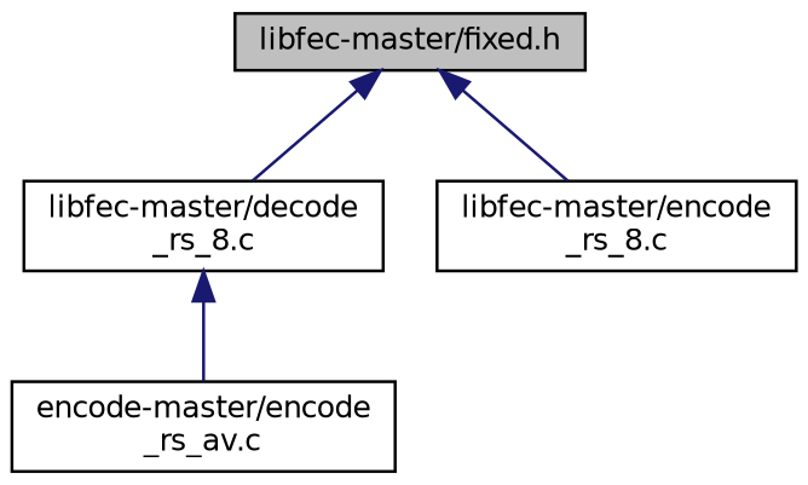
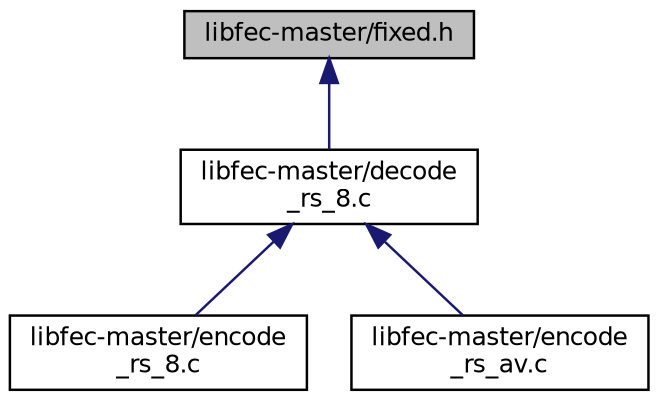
  digraph {
    node [color=black fillcolor=white fontname=Helvetica fontsize=10 shape=record style=filled]
    edge [color=midnightblue dir=back fontname=Helvetica fontsize=10 labelfontname=Helvetica labelfontsize=10 style=solid]
    n1 [fillcolor=grey75 fontcolor=black height=0.2 label="libfec-master/fixed.h" width=0.4]
    n2 [height=0.2 label="libfec-master/decode\l_rs_8.c" width=0.4]
    n3 [height=0.2 label="libfec-master/encode\l_rs_8.c" width=0.4]
-   n4 [height=0.2 label="encode-master/encode\l_rs_av.c" width=0.4]
+   n4 [height=0.2 label="libfec-master/encode\l_rs_av.c" width=0.4]
    n1 -> n2
-   n1 -> n3
+   n2 -> n3
    n2 -> n4
  }
